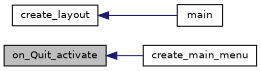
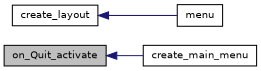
  digraph {
    rankdir=LR
    node [color=black fillcolor=white fontname=Helvetica fontsize=10 shape=record style=filled]
    edge [color=midnightblue dir=back fontname=Helvetica fontsize=10 labelfontname=Helvetica labelfontsize=10 style=solid]
    n1 [fillcolor=grey75 fontcolor=black height=0.2 label=on_Quit_activate width=0.4]
    n2 [height=0.2 label=create_main_menu width=0.4]
    n3 [height=0.2 label=create_layout width=0.4]
-   n4 [height=0.2 label=main width=0.4]
+   n4 [height=0.2 label=menu width=0.4]
    n1 -> n2
    n3 -> n4
  }
